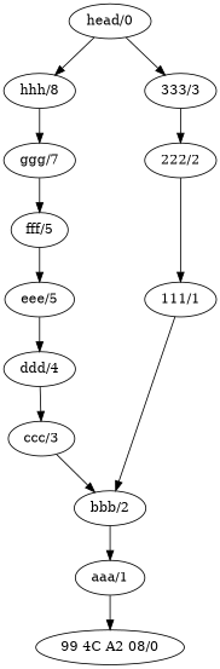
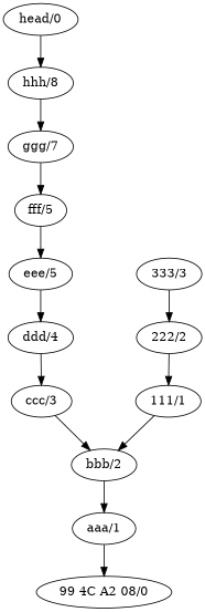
  digraph {
    nodesep=1.0
    n1 [label="99 4C A2 08/0"]
    n2 [label="aaa/1"]
    n3 [label="bbb/2"]
    n4 [label="ccc/3"]
    n5 [label="ddd/4"]
    n6 [label="eee/5"]
    n7 [label="fff/5"]
    n8 [label="ggg/7"]
    n9 [label="hhh/8"]
    n10 [label="111/1"]
    n11 [label="222/2"]
    n12 [label="333/3"]
    n13 [label="head/0"]
    n2 -> n1
    n3 -> n2
    n4 -> n3
    n5 -> n4
    n6 -> n5
    n7 -> n6
    n8 -> n7
    n9 -> n8
    n10 -> n3
    n11 -> n10
    n12 -> n11
    n13 -> n9
-   n13 -> n12
  }
